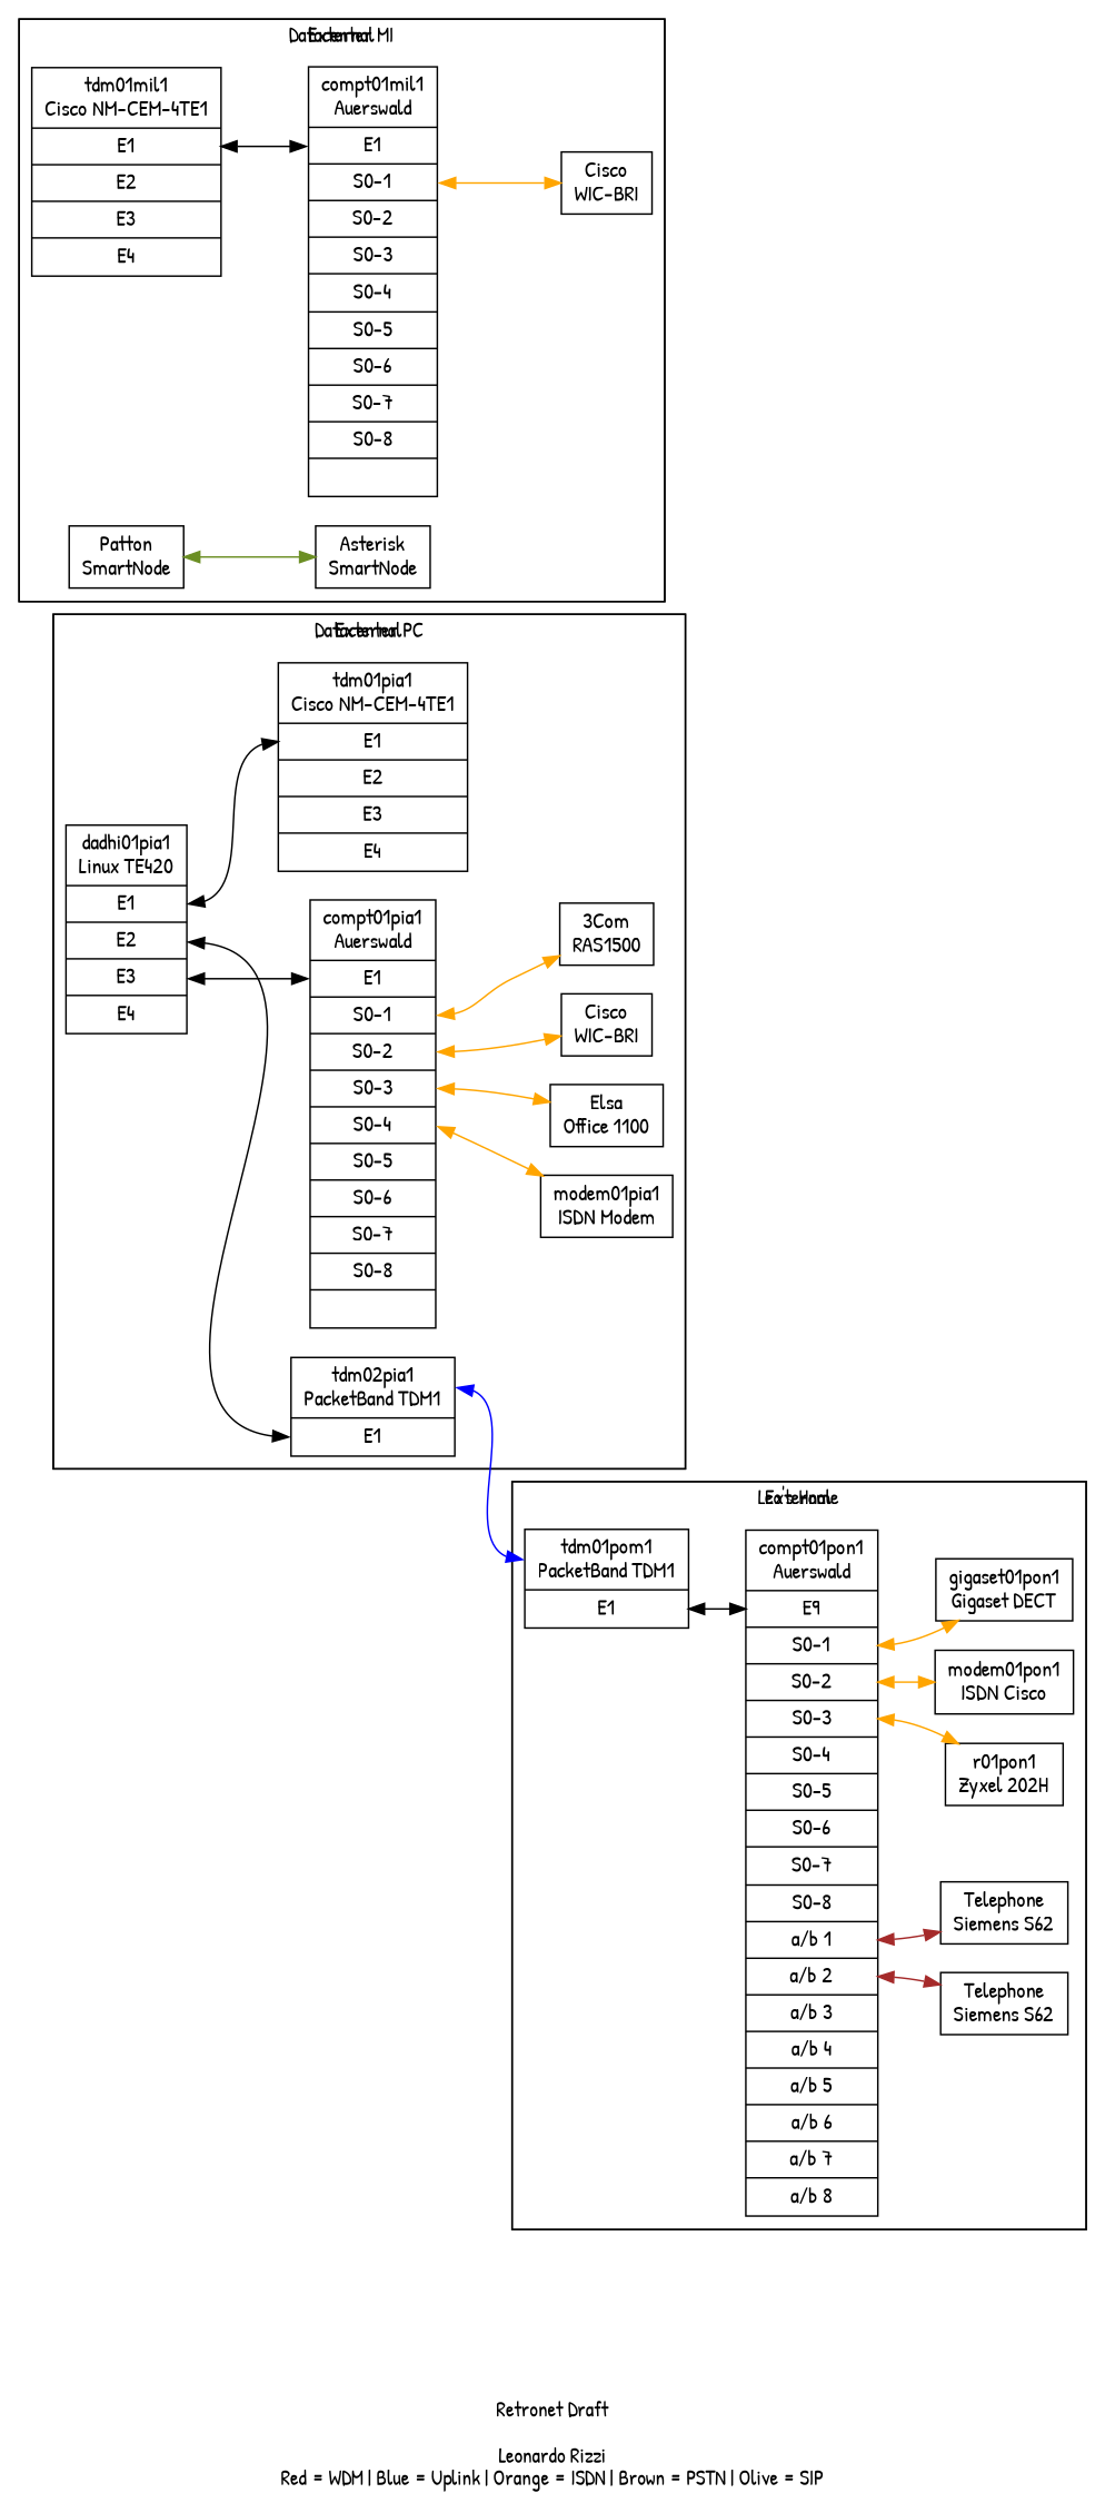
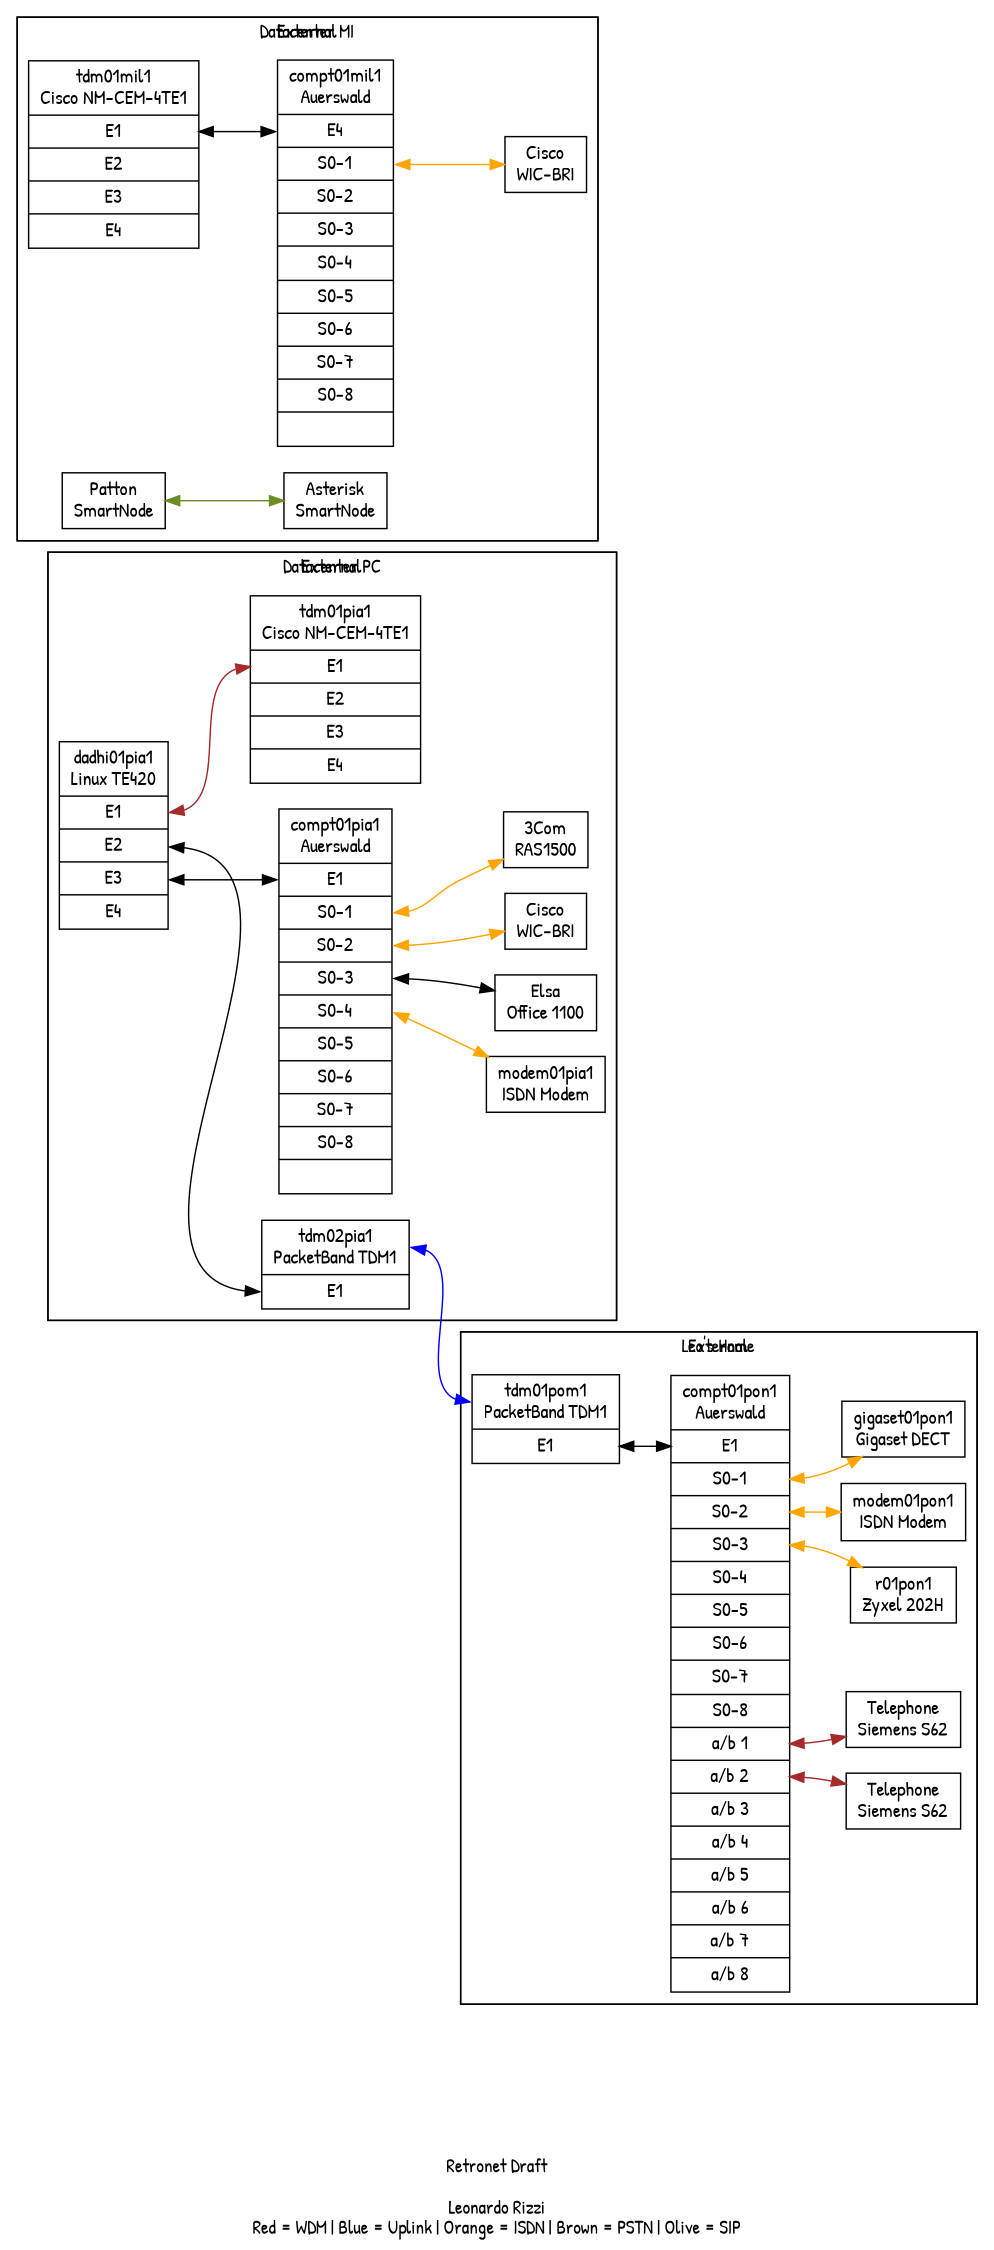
  graph {
    compound=true
    fontname="Patrick Hand"
    fontsize=13
    label="\nRetronet Draft\n\nLeonardo Rizzi\nRed = WDM | Blue = Uplink | Orange = ISDN | Brown = PSTN | Olive = SIP"
    rankdir=LR
    node [fontname="Patrick Hand" shape=record]
    edge [color=orange dir=both fontname="Patrick Hand" tailport=s01]
    n1 [label="<host>compt01pia1\nAuerswald|<e1>E1|<s01>S0-1|<s02>S0-2|<s03>S0-3|<s04>S0-4|<s05>S0-5|<s06>S0-6|<s07>S0-7|<s08>S0-8|"]
    n2 [label="<host>tdm01pia1\nCisco NM-CEM-4TE1|<e1>E1|<e2>E2|<e3>E3|<e4>E4"]
    n3 [label="<host>tdm02pia1\nPacketBand TDM1|<e1>E1"]
    n4 [label="<host>dadhi01pia1\nLinux TE420|<e1>E1|<e2>E2|<e3>E3|<e4>E4"]
    n5 [label="<host>3Com\nRAS1500"]
    n6 [label="<host>Cisco\nWIC-BRI"]
    n7 [label="<host>Elsa\nOffice 1100"]
    n8 [label="modem01pia1\nISDN Modem"]
-   n9 [label="<host>compt01mil1\nAuerswald|<e1>E1|<s01>S0-1|<s02>S0-2|<s03>S0-3|<s04>S0-4|<s05>S0-5|<s06>S0-6|<s07>S0-7|<s08>S0-8|"]
+   n9 [label="<host>compt01mil1\nAuerswald|<e1>E4|<s01>S0-1|<s02>S0-2|<s03>S0-3|<s04>S0-4|<s05>S0-5|<s06>S0-6|<s07>S0-7|<s08>S0-8|"]
    n10 [label="<host>tdm01mil1\nCisco NM-CEM-4TE1|<e1>E1|<e2>E2|<e3>E3|<e4>E4"]
    n11 [label="<host>Cisco\nWIC-BRI"]
    n12 [label="<host>Patton\nSmartNode"]
    n13 [label="<host>Asterisk\nSmartNode"]
-   n14 [label="<host>compt01pon1\nAuerswald|<e1>E9|<s01>S0-1|<s02>S0-2|<s03>S0-3|<s04>S0-4|<s05>S0-5|<s06>S0-6|<s07>S0-7|<s08>S0-8|<ab1>a/b 1|<ab2>a/b 2|<ab3>a/b 3|<ab4>a/b 4|<ab5>a/b 5|<ab6>a/b 6|<ab7>a/b 7|<ab8>a/b 8"]
+   n14 [label="<host>compt01pon1\nAuerswald|<e1>E1|<s01>S0-1|<s02>S0-2|<s03>S0-3|<s04>S0-4|<s05>S0-5|<s06>S0-6|<s07>S0-7|<s08>S0-8|<ab1>a/b 1|<ab2>a/b 2|<ab3>a/b 3|<ab4>a/b 4|<ab5>a/b 5|<ab6>a/b 6|<ab7>a/b 7|<ab8>a/b 8"]
    n15 [label="<host>tdm01pom1\nPacketBand TDM1|<e1>E1"]
    n16 [label="gigaset01pon1\nGigaset DECT"]
-   n17 [label="modem01pon1\nISDN Cisco"]
+   n17 [label="modem01pon1\nISDN Modem"]
    n18 [label="r01pon1\nZyxel 202H"]
    n19 [label="Telephone\nSiemens S62"]
    n20 [label="Telephone\nSiemens S62"]
    subgraph cluster_1 {
      label="Datacenter PC"
      n1
      n2
      n3
      n4
      n5
      n6
      n7
      n8
      subgraph cluster_2 {
        label=External
      }
    }
    subgraph cluster_3 {
      label="Datacenter MI"
      n9
      n10
      n11
      n12
      n13
      subgraph cluster_4 {
        label=External
      }
    }
    subgraph cluster_5 {
      label="Leo's Home"
      n14
      n15
      n16
      n17
      n18
      n19
      n20
      subgraph cluster_6 {
        label=External
      }
    }
    n1 -- n5
    n1 -- n6 [tailport=s02]
-   n1 -- n7 [tailport=s03]
+   n1 -- n7 [color=black tailport=s03]
    n1 -- n8 [tailport=s04]
    n3 -- n15 [color=blue headport=host tailport=host]
    n4 -- n1 [headport=e1 tailport=e3 color=""]
-   n4 -- n2 [headport=e1 tailport=e1 color=""]
+   n4 -- n2 [headport=e1 tailport=e1 color=brown]
    n4 -- n3 [headport=e1 tailport=e2 color=""]
    n9 -- n11
    n10 -- n9 [headport=e1 tailport=e1 color=""]
    n12 -- n13 [color=olivedrab]
    n14 -- n16
    n14 -- n17 [tailport=s02]
    n14 -- n18 [tailport=s03]
    n14 -- n19 [color=brown tailport=ab1]
    n14 -- n20 [color=brown tailport=ab2]
    n15 -- n14 [headport=e1 tailport=e1 color=""]
  }
